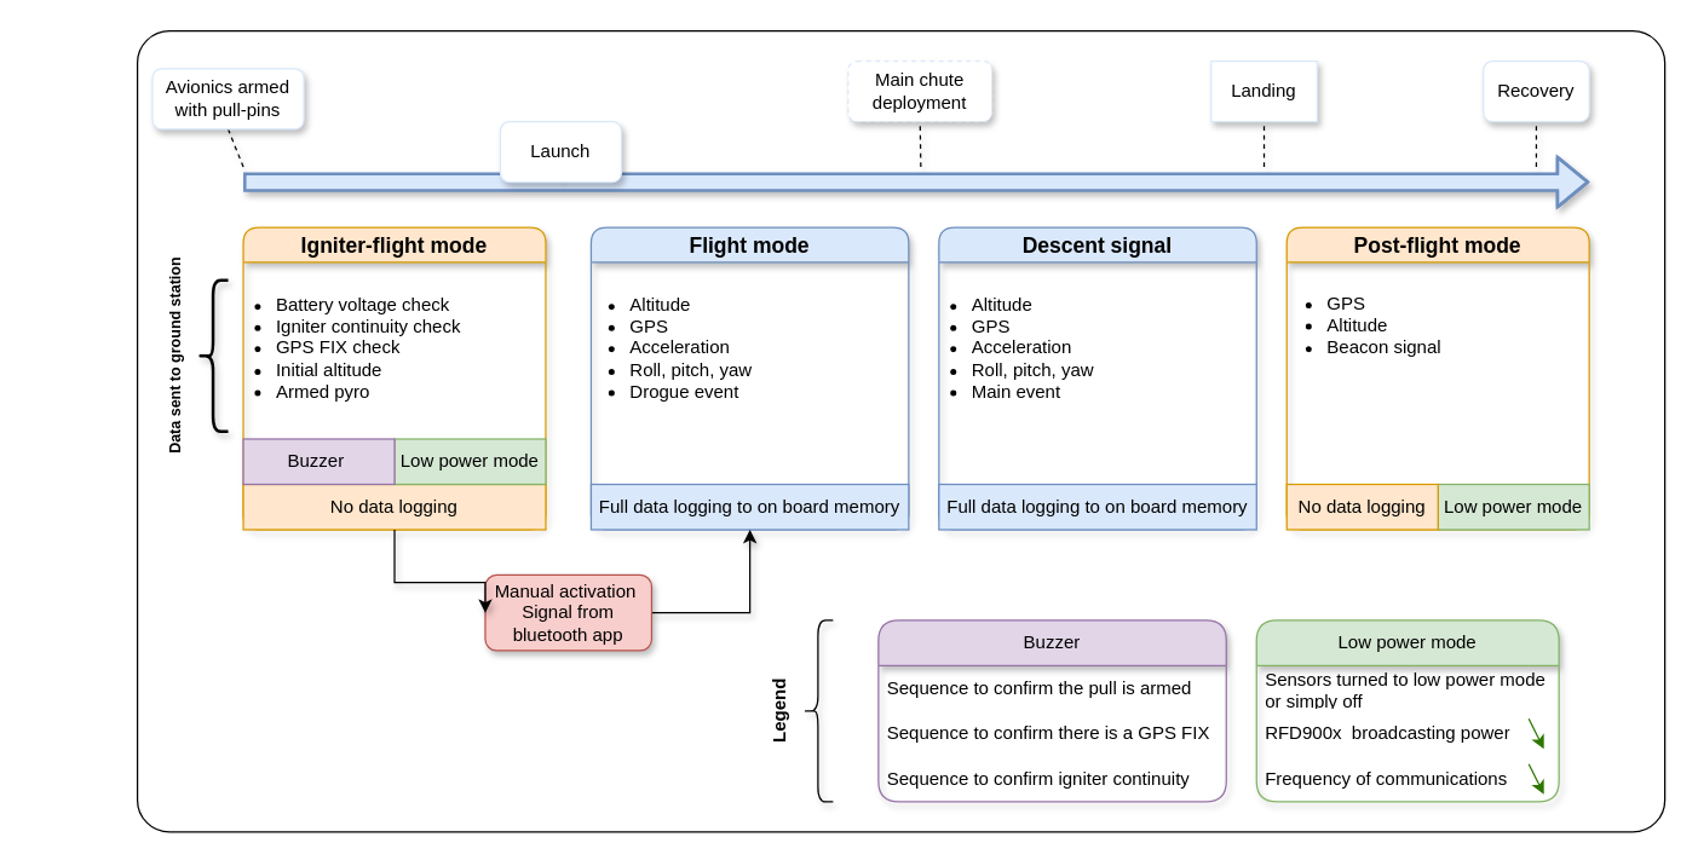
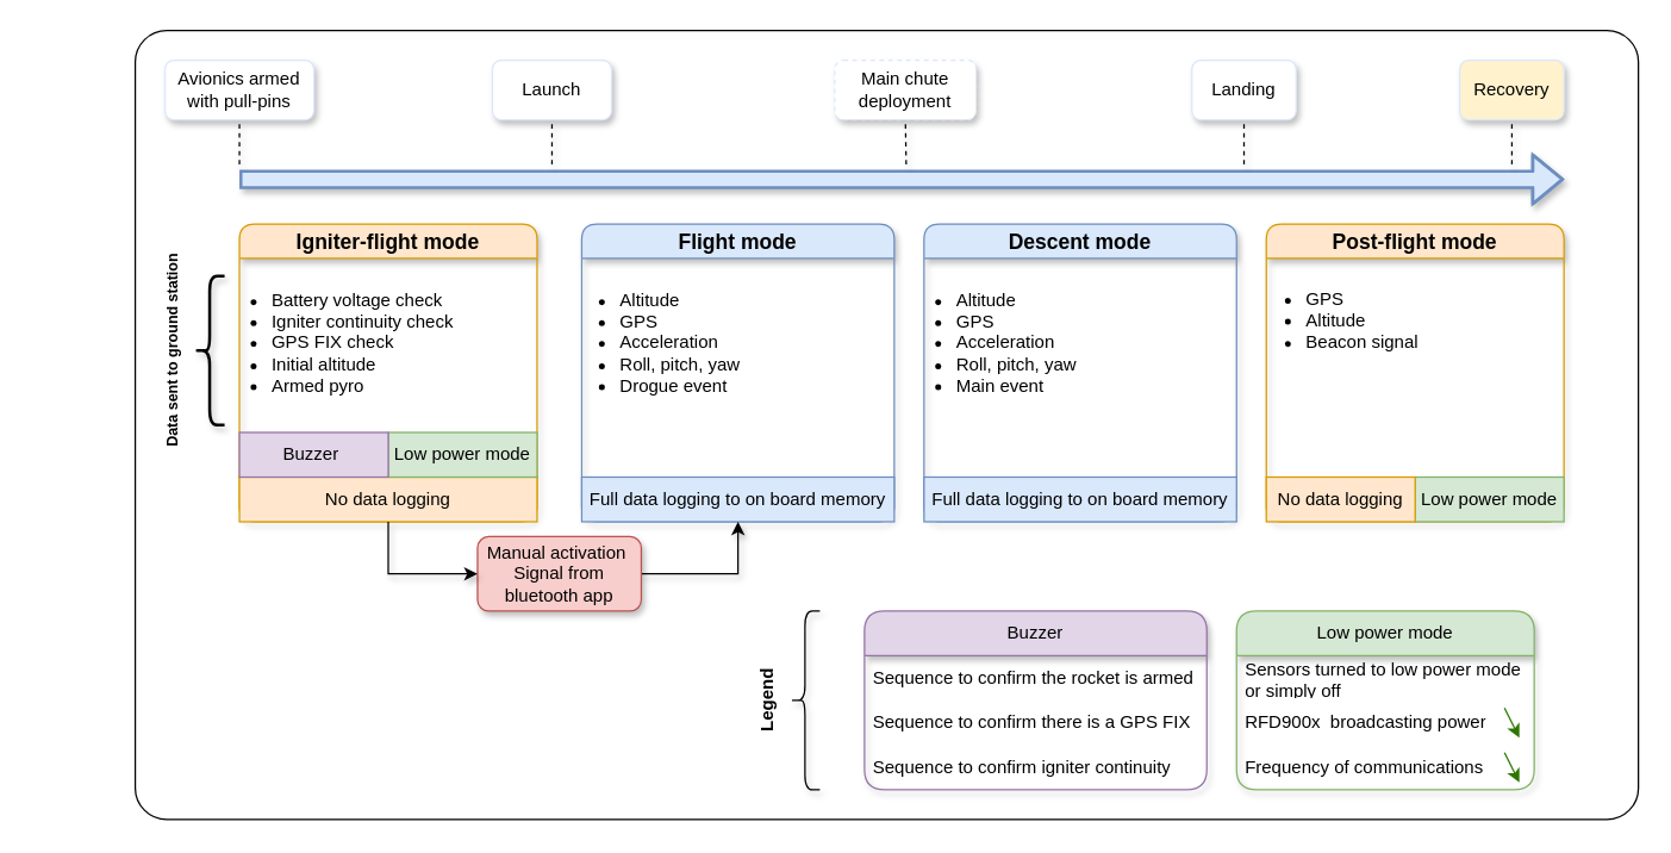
  <mxCell id="0" />
  <mxCell id="1" parent="0" />
  <mxCell id="2" value="" style="rounded=1;whiteSpace=wrap;html=1;arcSize=4;" parent="1" vertex="1"><mxGeometry x="90" y="20" width="1010" height="530" as="geometry" /></mxCell>
  <mxCell id="3" value="&lt;font style=&quot;font-size: 14px;&quot;&gt;Igniter-flight mode&lt;/font&gt;" style="swimlane;whiteSpace=wrap;html=1;fillColor=#ffe6cc;strokeColor=#d79b00;rounded=1;shadow=1;" parent="1" vertex="1"><mxGeometry x="160" y="150" width="200" height="200" as="geometry" /></mxCell>
  <mxCell id="4" value="&lt;ul&gt;&lt;li&gt;&lt;span style=&quot;background-color: initial;&quot;&gt;Battery voltage check&lt;/span&gt;&lt;/li&gt;&lt;li&gt;&lt;span style=&quot;background-color: initial;&quot;&gt;Igniter continuity check&lt;/span&gt;&lt;/li&gt;&lt;li&gt;&lt;span style=&quot;background-color: initial;&quot;&gt;GPS FIX check&lt;/span&gt;&lt;/li&gt;&lt;li&gt;&lt;span style=&quot;background-color: initial;&quot;&gt;Initial altitude&lt;/span&gt;&lt;/li&gt;&lt;li&gt;Armed pyro&lt;/li&gt;&lt;/ul&gt;" style="text;html=1;strokeColor=none;fillColor=none;align=left;verticalAlign=middle;whiteSpace=wrap;rounded=0;" parent="3" vertex="1"><mxGeometry x="-20" y="30" width="190" height="100" as="geometry" /></mxCell>
  <mxCell id="5" value="" style="shape=curlyBracket;whiteSpace=wrap;html=1;rounded=1;flipH=1;labelPosition=right;verticalLabelPosition=middle;align=left;verticalAlign=middle;strokeWidth=2;rotation=-180;size=0.5;shadow=1;" parent="3" vertex="1"><mxGeometry x="-30" y="35" width="20" height="100" as="geometry" /></mxCell>
  <mxCell id="6" value="No data logging" style="text;html=1;strokeColor=#d79b00;fillColor=#ffe6cc;align=center;verticalAlign=middle;whiteSpace=wrap;rounded=0;" parent="3" vertex="1"><mxGeometry y="170" width="200" height="30" as="geometry" /></mxCell>
  <mxCell id="7" value="Low power mode" style="text;html=1;strokeColor=#82b366;fillColor=#d5e8d4;align=center;verticalAlign=middle;whiteSpace=wrap;rounded=0;" parent="3" vertex="1"><mxGeometry x="100" y="140" width="100" height="30" as="geometry" /></mxCell>
  <mxCell id="8" value="Buzzer&amp;nbsp;" style="text;html=1;strokeColor=#9673a6;fillColor=#e1d5e7;align=center;verticalAlign=middle;whiteSpace=wrap;rounded=0;" parent="3" vertex="1"><mxGeometry y="140" width="100" height="30" as="geometry" /></mxCell>
  <mxCell id="9" value="&lt;font style=&quot;font-size: 14px;&quot;&gt;Flight mode&lt;/font&gt;" style="swimlane;whiteSpace=wrap;html=1;fillColor=#dae8fc;strokeColor=#6c8ebf;rounded=1;shadow=1;" parent="1" vertex="1"><mxGeometry x="390" y="150" width="210" height="200" as="geometry" /></mxCell>
  <mxCell id="10" value="&lt;ul&gt;&lt;li&gt;Altitude&lt;/li&gt;&lt;li&gt;GPS&lt;/li&gt;&lt;li&gt;Acceleration&lt;/li&gt;&lt;li&gt;Roll, pitch, yaw&lt;/li&gt;&lt;li&gt;Drogue event&lt;/li&gt;&lt;/ul&gt;" style="text;strokeColor=none;fillColor=none;align=left;verticalAlign=middle;spacingLeft=4;spacingRight=4;overflow=hidden;points=[[0,0.5],[1,0.5]];portConstraint=eastwest;rotatable=0;whiteSpace=wrap;html=1;" parent="9" vertex="1"><mxGeometry x="-20" y="20" width="150" height="120" as="geometry" /></mxCell>
  <mxCell id="11" value="Full data logging to on board memory" style="text;html=1;strokeColor=#6c8ebf;fillColor=#dae8fc;align=center;verticalAlign=middle;whiteSpace=wrap;rounded=0;" parent="9" vertex="1"><mxGeometry y="170" width="210" height="30" as="geometry" /></mxCell>
  <mxCell id="12" value="&lt;font style=&quot;font-size: 14px;&quot;&gt;Post-flight mode&lt;/font&gt;" style="swimlane;whiteSpace=wrap;html=1;startSize=23;fillColor=#ffe6cc;strokeColor=#d79b00;rounded=1;shadow=1;" parent="1" vertex="1"><mxGeometry x="850" y="150" width="200" height="200" as="geometry" /></mxCell>
  <mxCell id="13" value="&lt;ul&gt;&lt;li&gt;GPS&lt;/li&gt;&lt;li&gt;Altitude&lt;/li&gt;&lt;li&gt;Beacon signal&lt;/li&gt;&lt;/ul&gt;" style="text;html=1;strokeColor=none;fillColor=none;align=left;verticalAlign=middle;whiteSpace=wrap;rounded=0;" parent="12" vertex="1"><mxGeometry x="-15" y="50" width="130" height="30" as="geometry" /></mxCell>
  <mxCell id="14" value="Low power mode" style="text;html=1;strokeColor=#82b366;fillColor=#d5e8d4;align=center;verticalAlign=middle;whiteSpace=wrap;rounded=0;" parent="12" vertex="1"><mxGeometry x="100" y="170" width="100" height="30" as="geometry" /></mxCell>
  <mxCell id="15" value="No data logging" style="text;html=1;strokeColor=#d79b00;fillColor=#ffe6cc;align=center;verticalAlign=middle;whiteSpace=wrap;rounded=0;" parent="12" vertex="1"><mxGeometry y="170" width="100" height="30" as="geometry" /></mxCell>
  <mxCell id="16" value="" style="shape=flexArrow;endArrow=classic;html=1;rounded=0;fillColor=#dae8fc;strokeColor=#6c8ebf;strokeWidth=2;shadow=1;" parent="1" edge="1"><mxGeometry width="50" height="50" relative="1" as="geometry"><mxPoint x="160" y="120" as="sourcePoint" /><mxPoint x="1050" y="120" as="targetPoint" /><Array as="points"><mxPoint x="610" y="120" /></Array></mxGeometry></mxCell>
  <mxCell id="17" value="" style="endArrow=none;dashed=1;html=1;rounded=0;entryX=0.5;entryY=1;entryDx=0;entryDy=0;shadow=1;" parent="1" target="18" edge="1"><mxGeometry width="50" height="50" relative="1" as="geometry"><mxPoint x="160" y="110" as="sourcePoint" /><mxPoint x="160" y="60" as="targetPoint" /></mxGeometry></mxCell>
- <mxCell id="18" value="Avionics armed with pull-pins" style="rounded=1;whiteSpace=wrap;html=1;strokeColor=#dae8fc;shadow=1;" parent="1" vertex="1"><mxGeometry x="100" y="45" width="100" height="40" as="geometry" /></mxCell>
+ <mxCell id="18" value="Avionics armed with pull-pins" style="rounded=1;whiteSpace=wrap;html=1;strokeColor=#dae8fc;shadow=1;" parent="1" vertex="1"><mxGeometry x="110" y="40" width="100" height="40" as="geometry" /></mxCell>
  <mxCell id="19" value="" style="endArrow=none;dashed=1;html=1;rounded=0;entryX=0.5;entryY=1;entryDx=0;entryDy=0;shadow=1;" parent="1" target="20" edge="1"><mxGeometry width="50" height="50" relative="1" as="geometry"><mxPoint x="370" y="110" as="sourcePoint" /><mxPoint x="370" y="60" as="targetPoint" /></mxGeometry></mxCell>
- <mxCell id="20" value="Launch" style="rounded=1;whiteSpace=wrap;html=1;strokeColor=#dae8fc;shadow=1;" parent="1" vertex="1"><mxGeometry x="330" y="80" width="80" height="40" as="geometry" /></mxCell>
+ <mxCell id="20" value="Launch" style="rounded=1;whiteSpace=wrap;html=1;strokeColor=#dae8fc;shadow=1;" parent="1" vertex="1"><mxGeometry x="330" y="40" width="80" height="40" as="geometry" /></mxCell>
  <mxCell id="21" value="" style="endArrow=none;dashed=1;html=1;rounded=0;entryX=0.5;entryY=1;entryDx=0;entryDy=0;shadow=1;" parent="1" target="22" edge="1"><mxGeometry width="50" height="50" relative="1" as="geometry"><mxPoint x="608" y="110" as="sourcePoint" /><mxPoint x="605" y="60" as="targetPoint" /></mxGeometry></mxCell>
  <mxCell id="22" value="Main chute deployment" style="rounded=1;whiteSpace=wrap;html=1;strokeColor=#dae8fc;shadow=1;dashed=1;" parent="1" vertex="1"><mxGeometry x="560" y="40" width="95" height="40" as="geometry" /></mxCell>
  <mxCell id="23" value="" style="endArrow=none;dashed=1;html=1;rounded=0;entryX=0.5;entryY=1;entryDx=0;entryDy=0;shadow=1;" parent="1" target="24" edge="1"><mxGeometry width="50" height="50" relative="1" as="geometry"><mxPoint x="835" y="110" as="sourcePoint" /><mxPoint x="830" y="60" as="targetPoint" /></mxGeometry></mxCell>
- <mxCell id="24" value="Landing" style="whiteSpace=wrap;html=1;strokeColor=#dae8fc;shadow=1;rounded=0;" parent="1" vertex="1"><mxGeometry x="800" y="40" width="70" height="40" as="geometry" /></mxCell>
+ <mxCell id="24" value="Landing" style="rounded=1;whiteSpace=wrap;html=1;strokeColor=#dae8fc;shadow=1;" parent="1" vertex="1"><mxGeometry x="800" y="40" width="70" height="40" as="geometry" /></mxCell>
  <mxCell id="25" value="" style="endArrow=none;dashed=1;html=1;rounded=0;entryX=0.5;entryY=1;entryDx=0;entryDy=0;shadow=1;" parent="1" target="26" edge="1"><mxGeometry width="50" height="50" relative="1" as="geometry"><mxPoint x="1015" y="110" as="sourcePoint" /><mxPoint x="1050" y="60" as="targetPoint" /></mxGeometry></mxCell>
- <mxCell id="26" value="Recovery" style="rounded=1;whiteSpace=wrap;html=1;strokeColor=#dae8fc;shadow=1;" parent="1" vertex="1"><mxGeometry x="980" y="40" width="70" height="40" as="geometry" /></mxCell>
+ <mxCell id="26" value="Recovery" style="rounded=1;whiteSpace=wrap;html=1;strokeColor=#dae8fc;shadow=1;fillColor=#fff2cc;" parent="1" vertex="1"><mxGeometry x="980" y="40" width="70" height="40" as="geometry" /></mxCell>
  <mxCell id="27" value="&lt;font size=&quot;1&quot; style=&quot;&quot;&gt;&lt;b style=&quot;&quot;&gt;Data sent to ground station&lt;/b&gt;&lt;/font&gt;" style="text;html=1;strokeColor=none;fillColor=none;align=center;verticalAlign=middle;whiteSpace=wrap;rounded=0;rotation=-90;shadow=1;" parent="1" vertex="1"><mxGeometry x="20" y="220" width="190" height="30" as="geometry" /></mxCell>
  <mxCell id="28" style="edgeStyle=orthogonalEdgeStyle;rounded=0;orthogonalLoop=1;jettySize=auto;html=1;exitX=1;exitY=0.5;exitDx=0;exitDy=0;entryX=0.5;entryY=1;entryDx=0;entryDy=0;shadow=1;" parent="1" source="29" target="11" edge="1"><mxGeometry relative="1" as="geometry" /></mxCell>
- <mxCell id="29" value="Manual activation&amp;nbsp;&lt;br&gt;Signal from bluetooth app" style="rounded=1;whiteSpace=wrap;html=1;fillColor=#f8cecc;strokeColor=#b85450;shadow=1;" parent="1" vertex="1"><mxGeometry x="320" y="380" width="110" height="50" as="geometry" /></mxCell>
+ <mxCell id="29" value="Manual activation&amp;nbsp;&lt;br&gt;Signal from bluetooth app" style="rounded=1;whiteSpace=wrap;html=1;fillColor=#f8cecc;strokeColor=#b85450;shadow=1;" parent="1" vertex="1"><mxGeometry x="320" y="360" width="110" height="50" as="geometry" /></mxCell>
  <mxCell id="30" style="edgeStyle=orthogonalEdgeStyle;rounded=0;orthogonalLoop=1;jettySize=auto;html=1;entryX=0;entryY=0.5;entryDx=0;entryDy=0;shadow=1;" parent="1" source="6" target="29" edge="1"><mxGeometry relative="1" as="geometry"><Array as="points"><mxPoint x="260" y="385" /></Array></mxGeometry></mxCell>
  <mxCell id="31" value="" style="shape=curlyBracket;whiteSpace=wrap;html=1;rounded=1;labelPosition=left;verticalLabelPosition=middle;align=right;verticalAlign=middle;shadow=1;" parent="1" vertex="1"><mxGeometry x="530" y="410" width="20" height="120" as="geometry" /></mxCell>
  <mxCell id="32" value="&lt;font size=&quot;1&quot; style=&quot;&quot;&gt;&lt;b style=&quot;font-size: 12px;&quot;&gt;Legend&lt;/b&gt;&lt;/font&gt;" style="text;html=1;strokeColor=none;fillColor=none;align=center;verticalAlign=middle;whiteSpace=wrap;rounded=0;rotation=-90;shadow=1;" parent="1" vertex="1"><mxGeometry x="420" y="455" width="190" height="30" as="geometry" /></mxCell>
  <mxCell id="33" value="Low power mode" style="swimlane;fontStyle=0;childLayout=stackLayout;horizontal=1;startSize=30;horizontalStack=0;resizeParent=1;resizeParentMax=0;resizeLast=0;collapsible=1;marginBottom=0;whiteSpace=wrap;html=1;fillColor=#d5e8d4;strokeColor=#82b366;rounded=1;shadow=1;" parent="1" vertex="1"><mxGeometry x="830" y="410" width="200" height="120" as="geometry"><mxRectangle x="690" y="430" width="130" height="30" as="alternateBounds" /></mxGeometry></mxCell>
  <mxCell id="34" value="Sensors turned to low power mode or simply off" style="text;strokeColor=none;fillColor=none;align=left;verticalAlign=middle;spacingLeft=4;spacingRight=4;overflow=hidden;points=[[0,0.5],[1,0.5]];portConstraint=eastwest;rotatable=0;whiteSpace=wrap;html=1;" parent="33" vertex="1"><mxGeometry y="30" width="200" height="30" as="geometry" /></mxCell>
  <mxCell id="35" value="&lt;span style=&quot;background-color: initial;&quot;&gt;RFD900x&amp;nbsp; broadcasting power&lt;/span&gt;" style="text;strokeColor=none;fillColor=none;align=left;verticalAlign=middle;spacingLeft=4;spacingRight=4;overflow=hidden;points=[[0,0.5],[1,0.5]];portConstraint=eastwest;rotatable=0;whiteSpace=wrap;html=1;" parent="33" vertex="1"><mxGeometry y="60" width="200" height="30" as="geometry" /></mxCell>
  <mxCell id="36" value="" style="endArrow=classic;html=1;rounded=0;fillColor=#60a917;strokeColor=#2D7600;" parent="33" edge="1"><mxGeometry width="50" height="50" relative="1" as="geometry"><mxPoint x="180" y="65" as="sourcePoint" /><mxPoint x="190" y="85" as="targetPoint" /></mxGeometry></mxCell>
  <mxCell id="37" value="Frequency of communications" style="text;strokeColor=none;fillColor=none;align=left;verticalAlign=middle;spacingLeft=4;spacingRight=4;overflow=hidden;points=[[0,0.5],[1,0.5]];portConstraint=eastwest;rotatable=0;whiteSpace=wrap;html=1;" parent="33" vertex="1"><mxGeometry y="90" width="200" height="30" as="geometry" /></mxCell>
  <mxCell id="38" value="" style="endArrow=classic;html=1;rounded=0;fillColor=#60a917;strokeColor=#2D7600;" parent="33" edge="1"><mxGeometry width="50" height="50" relative="1" as="geometry"><mxPoint x="180" y="95" as="sourcePoint" /><mxPoint x="190" y="115" as="targetPoint" /></mxGeometry></mxCell>
  <mxCell id="39" value="Buzzer" style="swimlane;fontStyle=0;childLayout=stackLayout;horizontal=1;startSize=30;horizontalStack=0;resizeParent=1;resizeParentMax=0;resizeLast=0;collapsible=1;marginBottom=0;whiteSpace=wrap;html=1;fillColor=#e1d5e7;strokeColor=#9673a6;rounded=1;shadow=1;" parent="1" vertex="1"><mxGeometry x="580" y="410" width="230" height="120" as="geometry" /></mxCell>
- <mxCell id="40" value="Sequence to confirm the pull is armed" style="text;strokeColor=none;fillColor=none;align=left;verticalAlign=middle;spacingLeft=4;spacingRight=4;overflow=hidden;points=[[0,0.5],[1,0.5]];portConstraint=eastwest;rotatable=0;whiteSpace=wrap;html=1;" parent="39" vertex="1"><mxGeometry y="30" width="230" height="30" as="geometry" /></mxCell>
+ <mxCell id="40" value="Sequence to confirm the rocket is armed" style="text;strokeColor=none;fillColor=none;align=left;verticalAlign=middle;spacingLeft=4;spacingRight=4;overflow=hidden;points=[[0,0.5],[1,0.5]];portConstraint=eastwest;rotatable=0;whiteSpace=wrap;html=1;" parent="39" vertex="1"><mxGeometry y="30" width="230" height="30" as="geometry" /></mxCell>
  <mxCell id="41" value="Sequence to confirm there is a GPS FIX" style="text;strokeColor=none;fillColor=none;align=left;verticalAlign=middle;spacingLeft=4;spacingRight=4;overflow=hidden;points=[[0,0.5],[1,0.5]];portConstraint=eastwest;rotatable=0;whiteSpace=wrap;html=1;" parent="39" vertex="1"><mxGeometry y="60" width="230" height="30" as="geometry" /></mxCell>
  <mxCell id="42" value="Sequence to confirm igniter continuity" style="text;strokeColor=none;fillColor=none;align=left;verticalAlign=middle;spacingLeft=4;spacingRight=4;overflow=hidden;points=[[0,0.5],[1,0.5]];portConstraint=eastwest;rotatable=0;whiteSpace=wrap;html=1;" parent="39" vertex="1"><mxGeometry y="90" width="230" height="30" as="geometry" /></mxCell>
- <mxCell id="43" value="&lt;font style=&quot;font-size: 14px;&quot;&gt;Descent signal&lt;/font&gt;" style="swimlane;whiteSpace=wrap;html=1;fillColor=#dae8fc;strokeColor=#6c8ebf;rounded=1;shadow=1;" parent="1" vertex="1"><mxGeometry x="620" y="150" width="210" height="200" as="geometry" /></mxCell>
+ <mxCell id="43" value="&lt;font style=&quot;font-size: 14px;&quot;&gt;Descent mode&lt;/font&gt;" style="swimlane;whiteSpace=wrap;html=1;fillColor=#dae8fc;strokeColor=#6c8ebf;rounded=1;shadow=1;" parent="1" vertex="1"><mxGeometry x="620" y="150" width="210" height="200" as="geometry" /></mxCell>
  <mxCell id="44" value="&lt;ul&gt;&lt;li&gt;Altitude&lt;/li&gt;&lt;li&gt;&lt;span style=&quot;background-color: initial;&quot;&gt;GPS&lt;/span&gt;&lt;br&gt;&lt;/li&gt;&lt;li&gt;Acceleration&lt;/li&gt;&lt;li style=&quot;border-color: var(--border-color);&quot;&gt;Roll, pitch, yaw&lt;/li&gt;&lt;li style=&quot;border-color: var(--border-color);&quot;&gt;Main event&lt;/li&gt;&lt;/ul&gt;" style="text;html=1;strokeColor=none;fillColor=none;align=left;verticalAlign=middle;whiteSpace=wrap;rounded=0;" parent="43" vertex="1"><mxGeometry x="-20" y="40" width="150" height="80" as="geometry" /></mxCell>
  <mxCell id="45" value="Full data logging to on board memory" style="text;html=1;strokeColor=#6c8ebf;fillColor=#dae8fc;align=center;verticalAlign=middle;whiteSpace=wrap;rounded=0;" parent="43" vertex="1"><mxGeometry y="170" width="210" height="30" as="geometry" /></mxCell>
